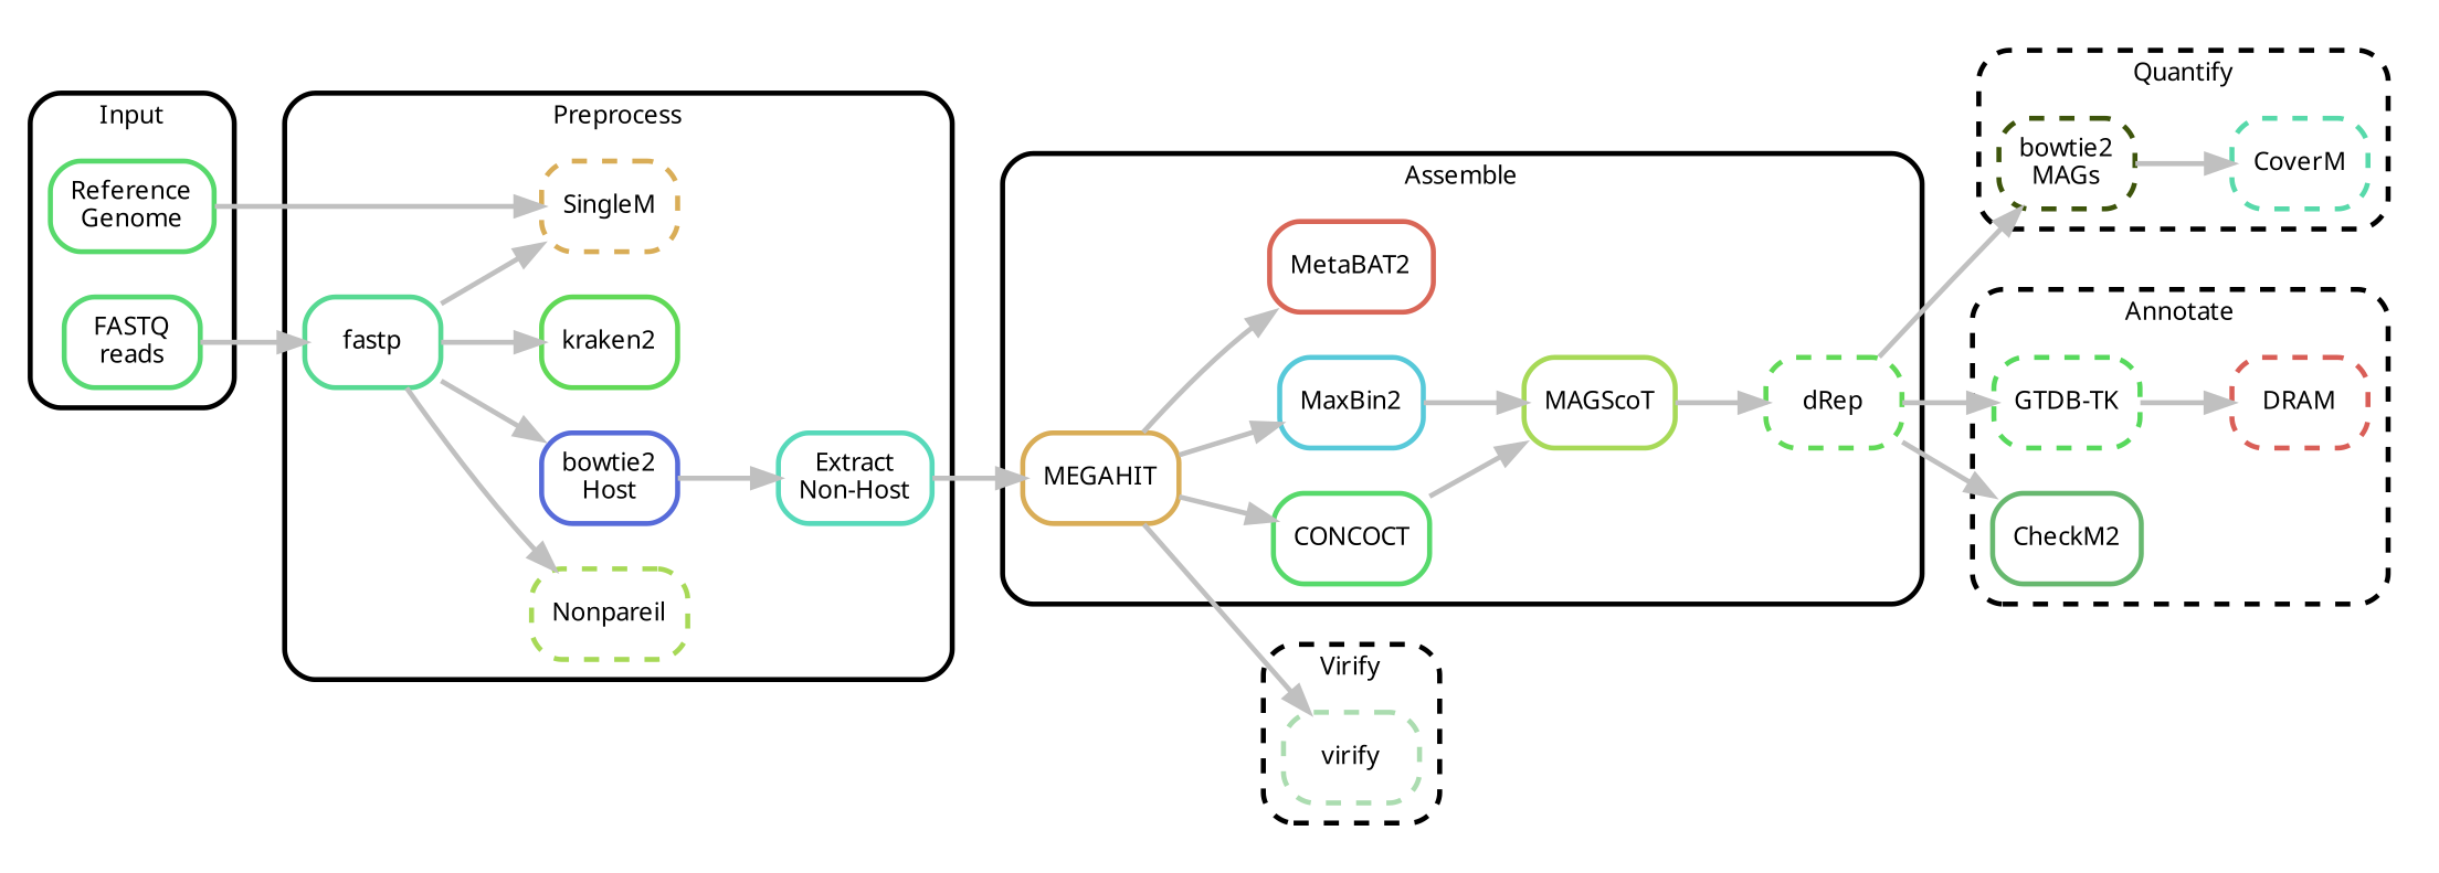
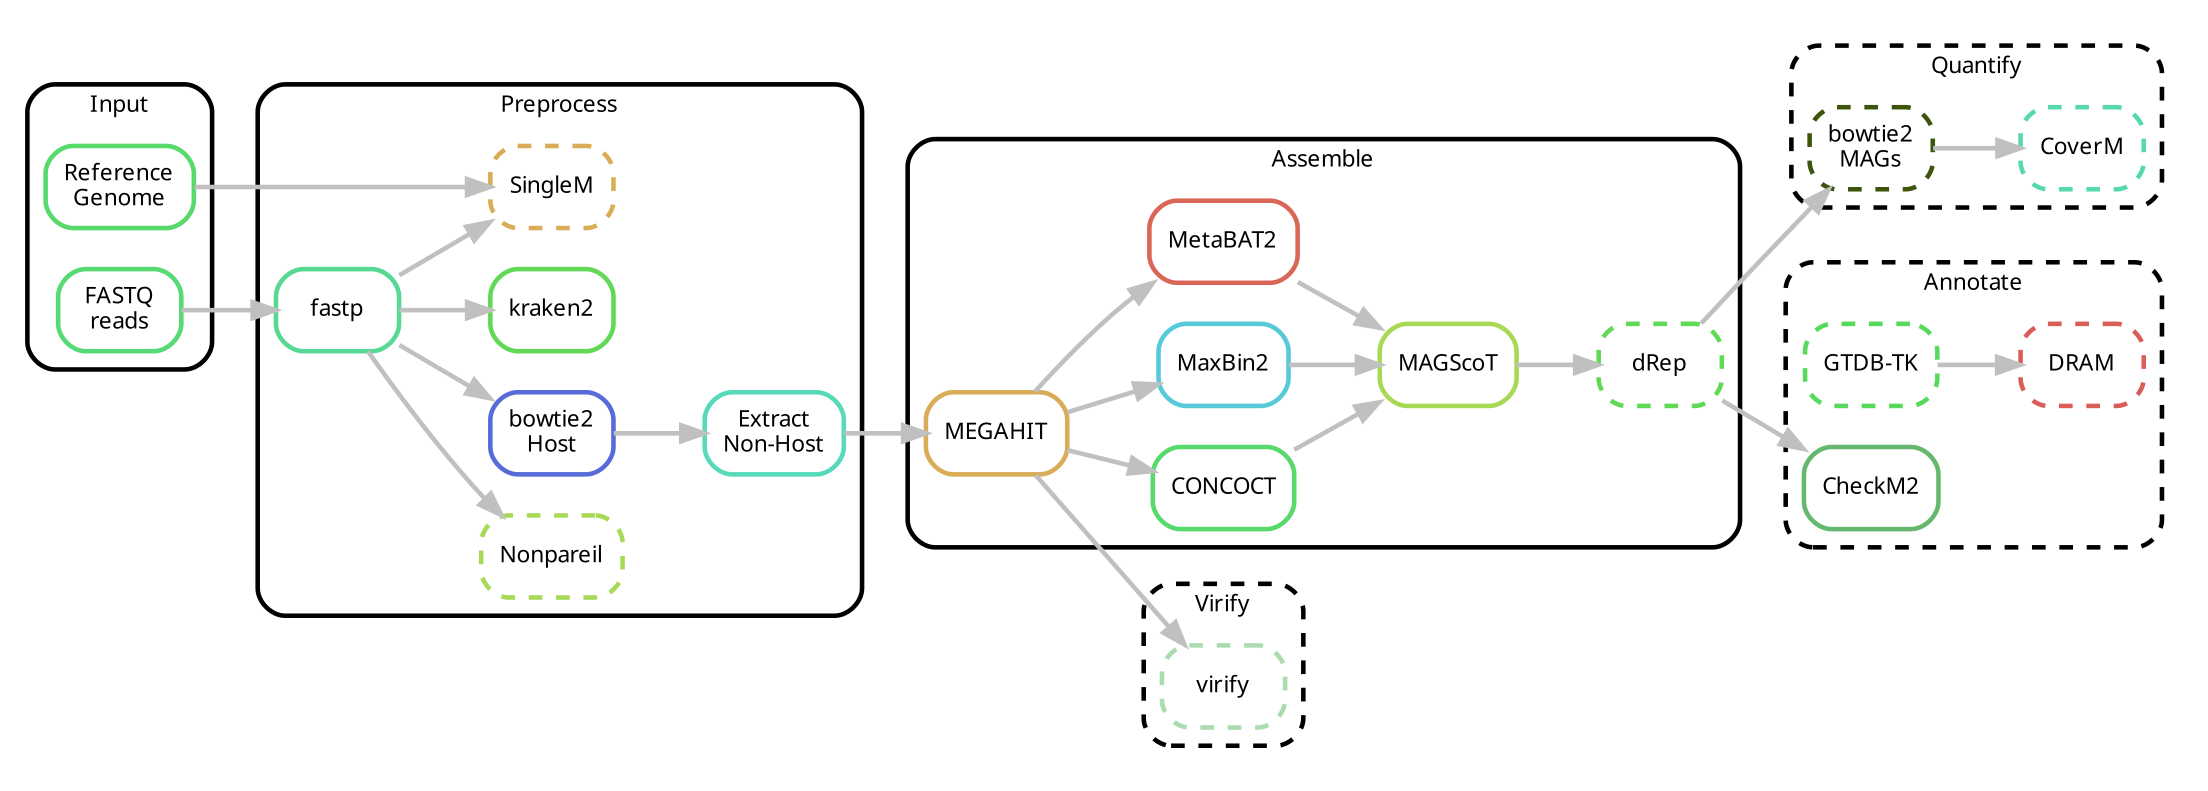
  digraph {
    bgcolor=white
    compound=true
    rankdir=LR
    node [color="0.36 0.6 0.85" fontname=sans fontsize=10 penwidth=2 shape=box style=rounded]
    edge [color=grey penwidth=2]
    n1 [label="Reference\nGenome"]
    n2 [color="0.37 0.6 0.85" label="FASTQ\nreads"]
    n3 [color="0.64 0.6 0.85" label="bowtie2\nHost"]
    n4 [color="0.46 0.6 0.85" label="Extract\nNon-Host"]
    n5 [color="0.41 0.6 0.85" label=fastp]
    n6 [color="0.23 0.6 0.85" label=Nonpareil style="dashed,rounded"]
    n7 [color="0.11 0.6 0.85" label=SingleM style="dashed,rounded"]
    n8 [color="0.32 0.6 0.85" label=kraken2]
    n9 [color="0.11 0.6 0.85" label=MEGAHIT]
    n10 [label=CONCOCT]
    n11 [color="0.52 0.6 0.85" label=MaxBin2]
    n12 [color="0.02 0.6 0.85" label=MetaBAT2]
    n13 [color="0.23 0.6 0.85" label=MAGScoT]
    n14 [color="0.32 0.6 0.85" label=dRep style="dashed,rounded"]
    n15 [color="0.22 0.86 0.33" label="bowtie2\nMAGs" style="dashed,rounded"]
    n16 [color="0.44 0.6 0.85" label=CoverM style="dashed,rounded"]
    n17 [color="0.34 0.6 0.85" label="GTDB-TK" style="dashed,rounded"]
    n18 [color="0.01 0.6 0.85" label=DRAM style="dashed,rounded"]
    n19 [color="0.35 0.44 0.72" label=CheckM2]
    n20 [color="0.35 0.22 0.86" label=virify style="dashed,rounded"]
    subgraph cluster_1 {
      fontname=sans
      fontsize=10
      label=Input
      penwidth=2
      shape=box
      style=rounded
      n1
      n2
    }
    subgraph cluster_2 {
      fontname=sans
      fontsize=10
      label=Preprocess
      penwidth=2
      shape=box
      style=rounded
      n3
      n4
      n5
      n6
      n7
      n8
    }
    subgraph cluster_3 {
      fontname=sans
      fontsize=10
      label=Assemble
      penwidth=2
      shape=box
      style=rounded
      n9
      n10
      n11
      n12
      n13
      n14
    }
    subgraph cluster_4 {
      style=invis
      subgraph cluster_5 {
        fontname=sans
        fontsize=10
        label=Quantify
        penwidth=2
        shape=box
        style="rounded,dashed"
        n15
        n16
      }
    }
    subgraph cluster_6 {
      style=invis
      subgraph cluster_7 {
        fontname=sans
        fontsize=10
        label=Annotate
        penwidth=2
        shape=box
        style="rounded,dashed"
        n17
        n18
        n19
      }
    }
    subgraph cluster_8 {
      style=invis
      subgraph cluster_9 {
        fontname=sans
        fontsize=10
        label=Virify
        penwidth=2
        shape=box
        style="rounded,dashed"
        n20
      }
    }
    n1 -> n7
    n2 -> n5
    n3 -> n4
    n4 -> n9
    n5 -> n3
    n5 -> n6
    n5 -> n7
    n5 -> n8
    n9 -> n10
    n9 -> n11
    n9 -> n12
    n9 -> n20
    n10 -> n13
    n11 -> n13
+   n12 -> n13
    n13 -> n14
    n14 -> n15
-   n14 -> n17
    n14 -> n19
    n15 -> n16
    n17 -> n18
  }
